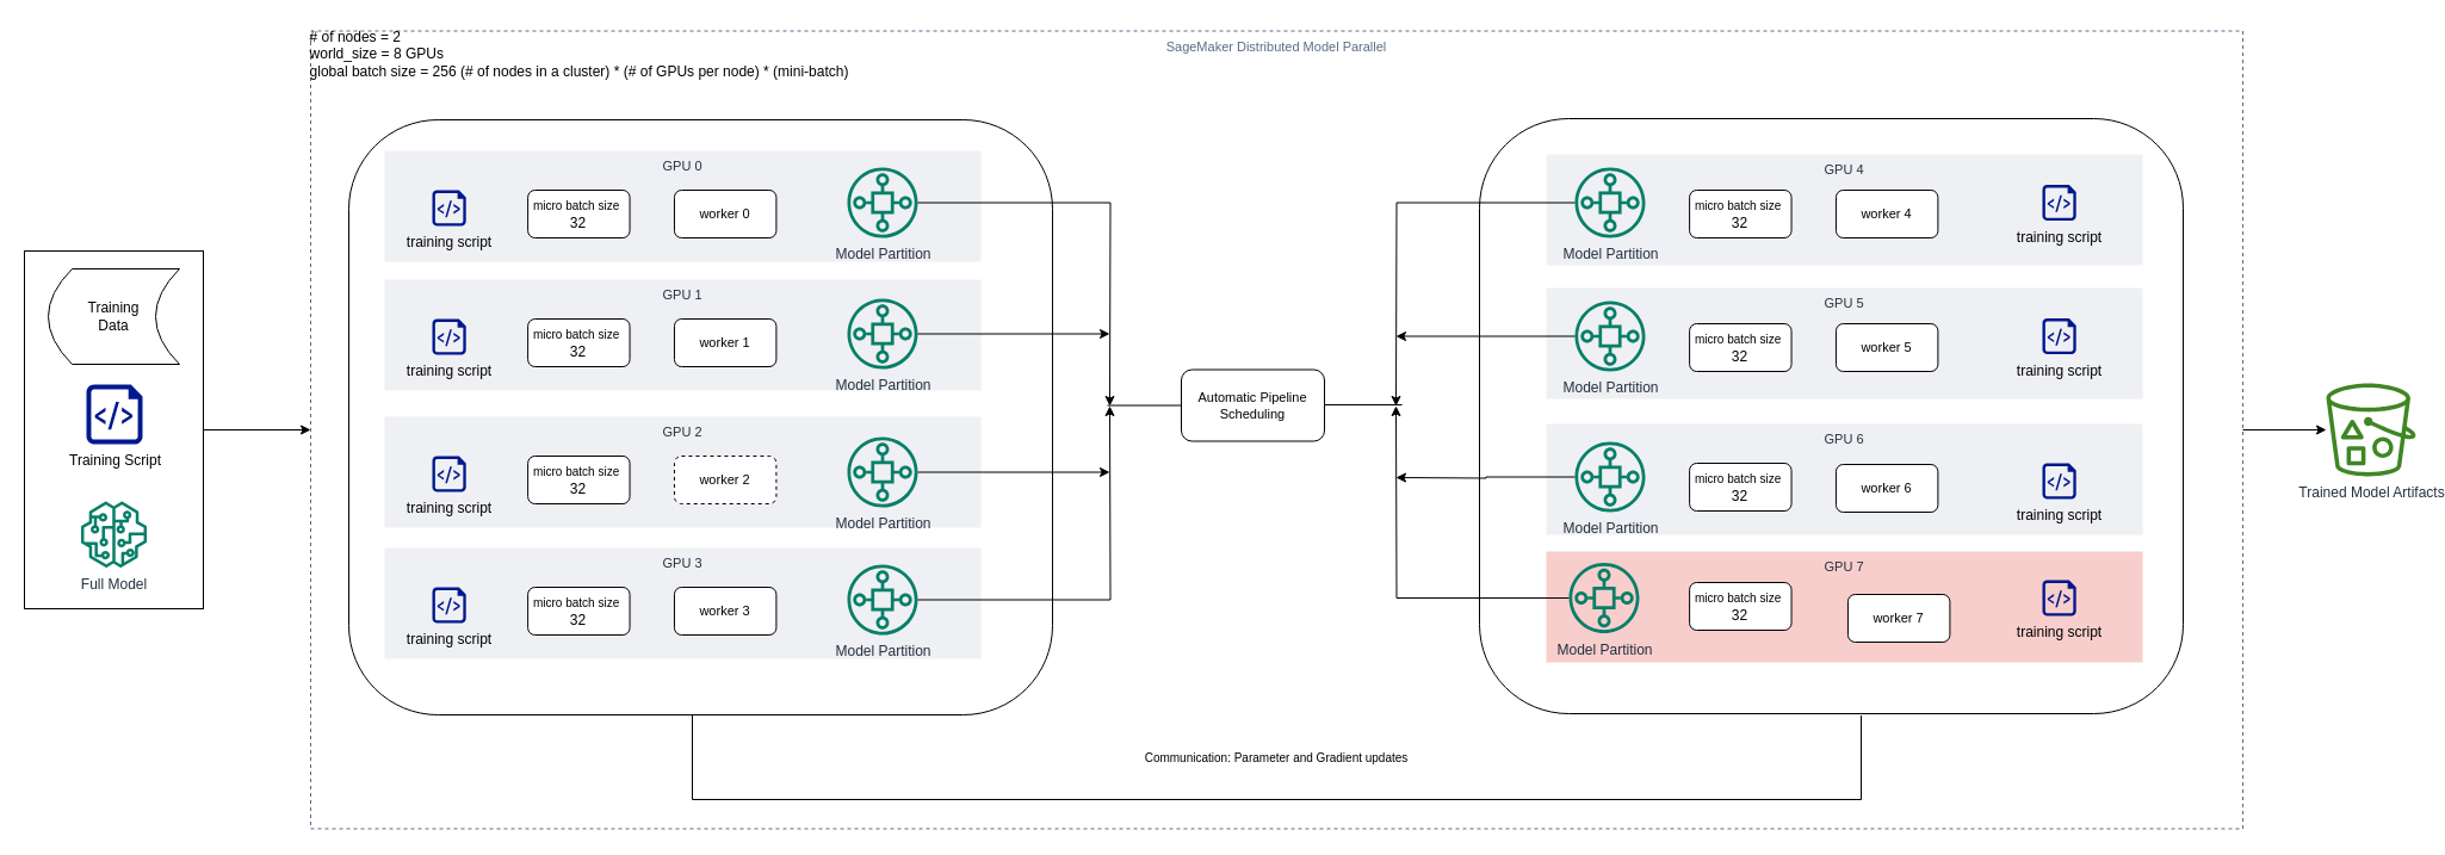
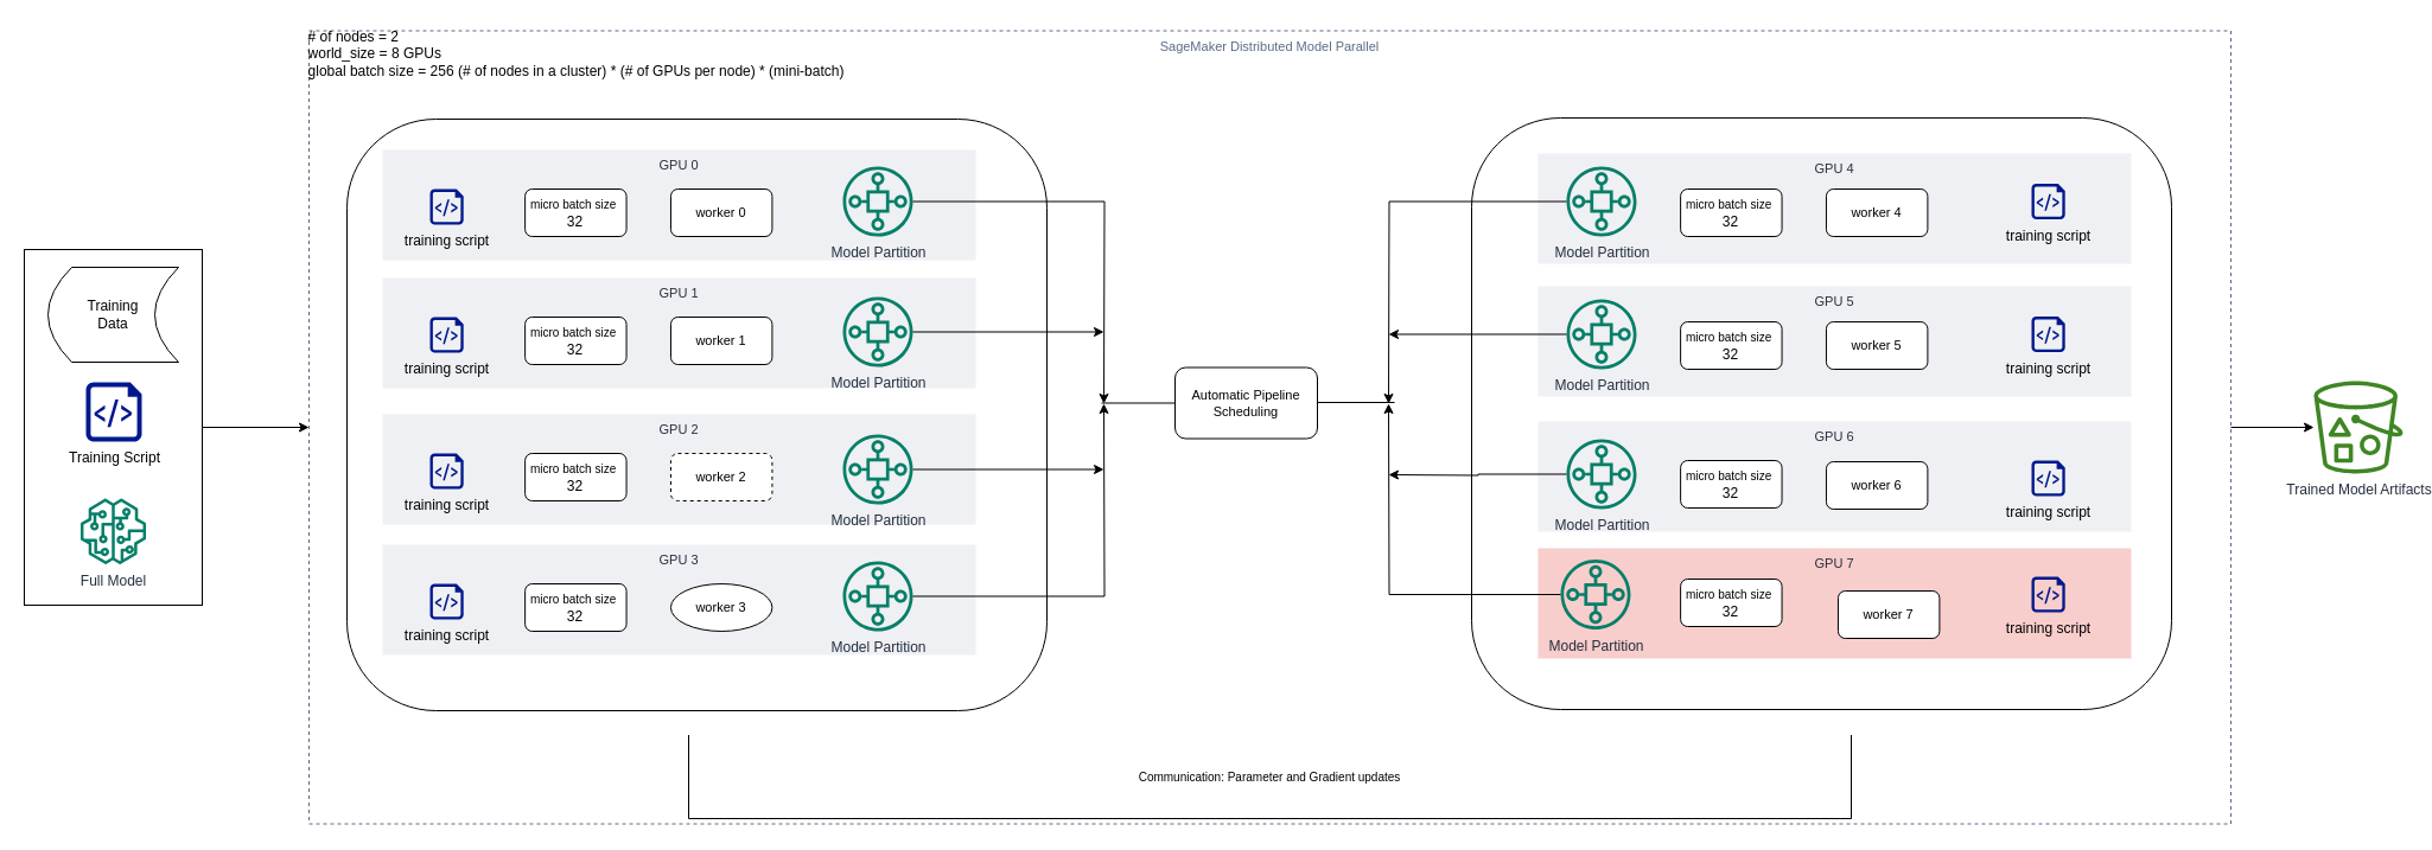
  <mxCell id="0" />
  <mxCell id="1" parent="0" />
  <mxCell id="2" value="" style="edgeStyle=orthogonalEdgeStyle;rounded=0;orthogonalLoop=1;jettySize=auto;html=1;fontSize=10;" edge="1" parent="1" source="3" target="4"><mxGeometry relative="1" as="geometry" /></mxCell>
  <mxCell id="3" value="SageMaker Distributed Model Parallel" style="fillColor=none;strokeColor=#5A6C86;dashed=1;verticalAlign=top;fontStyle=0;fontColor=#5A6C86;fontSize=11;" parent="1" vertex="1"><mxGeometry x="260" y="25.5" width="1620" height="669" as="geometry" /></mxCell>
  <mxCell id="4" value="Trained Model Artifacts" style="sketch=0;outlineConnect=0;fontColor=#232F3E;gradientColor=none;fillColor=#3F8624;strokeColor=none;dashed=0;verticalLabelPosition=bottom;verticalAlign=top;align=center;html=1;fontSize=12;fontStyle=0;aspect=fixed;pointerEvents=1;shape=mxgraph.aws4.bucket_with_objects;" parent="1" vertex="1"><mxGeometry x="1950" y="321" width="75" height="78" as="geometry" /></mxCell>
  <mxCell id="5" value="&lt;div style=&quot;text-align: left&quot;&gt;&lt;span&gt;# of nodes = 2&lt;/span&gt;&lt;/div&gt;&lt;div style=&quot;text-align: left&quot;&gt;&lt;span&gt;world_size = 8 GPUs&lt;/span&gt;&lt;/div&gt;&lt;div style=&quot;text-align: left&quot;&gt;&lt;span&gt;global batch size = 256 (# of nodes in a cluster) * (# of GPUs per node) * (mini-batch)&lt;/span&gt;&lt;/div&gt;" style="text;html=1;align=center;verticalAlign=middle;resizable=0;points=[];autosize=1;strokeColor=none;fillColor=none;" parent="1" vertex="1"><mxGeometry x="250" y="20" width="470" height="50" as="geometry" /></mxCell>
  <mxCell id="6" value="" style="group" parent="1" vertex="1" connectable="0"><mxGeometry x="292" y="100" width="648" height="499" as="geometry" /></mxCell>
  <mxCell id="7" value="" style="rounded=1;whiteSpace=wrap;html=1;" parent="6" vertex="1"><mxGeometry width="590" height="499" as="geometry" /></mxCell>
  <mxCell id="8" value="" style="group" parent="6" vertex="1" connectable="0"><mxGeometry x="30" y="249" width="510" height="108" as="geometry" /></mxCell>
  <mxCell id="9" value="GPU 2" style="fillColor=#EFF0F3;strokeColor=none;dashed=0;verticalAlign=top;fontStyle=0;fontColor=#232F3D;fontSize=11;" parent="8" vertex="1"><mxGeometry width="500" height="93" as="geometry" /></mxCell>
  <mxCell id="10" value="" style="group" parent="8" vertex="1" connectable="0"><mxGeometry x="40" y="33" width="470" height="75" as="geometry" /></mxCell>
  <mxCell id="11" value="training script" style="sketch=0;aspect=fixed;pointerEvents=1;shadow=0;dashed=0;html=1;strokeColor=none;labelPosition=center;verticalLabelPosition=bottom;verticalAlign=top;align=center;fillColor=#00188D;shape=mxgraph.azure.script_file" parent="10" vertex="1"><mxGeometry width="28.2" height="30" as="geometry" /></mxCell>
  <mxCell id="12" value="&lt;font style=&quot;font-size: 10px&quot;&gt;micro batch size&amp;nbsp;&lt;br&gt;&lt;/font&gt;32" style="rounded=1;whiteSpace=wrap;html=1;align=center;" parent="10" vertex="1"><mxGeometry x="80.114" width="85.455" height="40" as="geometry" /></mxCell>
  <mxCell id="13" value="&lt;span style=&quot;font-size: 11px&quot;&gt;worker 2&lt;/span&gt;" style="rounded=1;whiteSpace=wrap;html=1;align=center;dashed=1;" parent="10" vertex="1"><mxGeometry x="202.955" width="85.455" height="40" as="geometry" /></mxCell>
  <mxCell id="14" value="Model Partition" style="sketch=0;outlineConnect=0;fontColor=#232F3E;gradientColor=none;fillColor=#067F68;strokeColor=none;dashed=0;verticalLabelPosition=bottom;verticalAlign=top;align=center;html=1;fontSize=12;fontStyle=0;aspect=fixed;pointerEvents=1;shape=mxgraph.aws4.iot_sitewise_asset_model;" vertex="1" parent="8"><mxGeometry x="388" y="17" width="59" height="59" as="geometry" /></mxCell>
  <mxCell id="15" value="" style="group" parent="6" vertex="1" connectable="0"><mxGeometry x="30" y="26" width="510" height="108" as="geometry" /></mxCell>
  <mxCell id="16" value="GPU 0" style="fillColor=#EFF0F3;strokeColor=none;dashed=0;verticalAlign=top;fontStyle=0;fontColor=#232F3D;fontSize=11;" parent="15" vertex="1"><mxGeometry width="500" height="93" as="geometry" /></mxCell>
  <mxCell id="17" value="" style="group" parent="15" vertex="1" connectable="0"><mxGeometry x="40" y="33" width="470" height="75" as="geometry" /></mxCell>
  <mxCell id="18" value="training script" style="sketch=0;aspect=fixed;pointerEvents=1;shadow=0;dashed=0;html=1;strokeColor=none;labelPosition=center;verticalLabelPosition=bottom;verticalAlign=top;align=center;fillColor=#00188D;shape=mxgraph.azure.script_file" parent="17" vertex="1"><mxGeometry width="28.2" height="30" as="geometry" /></mxCell>
  <mxCell id="19" value="&lt;font style=&quot;font-size: 10px&quot;&gt;micro batch size&amp;nbsp;&lt;br&gt;&lt;/font&gt;32" style="rounded=1;whiteSpace=wrap;html=1;align=center;" parent="17" vertex="1"><mxGeometry x="80.114" width="85.455" height="40" as="geometry" /></mxCell>
  <mxCell id="20" value="&lt;span style=&quot;font-size: 11px&quot;&gt;worker 0&lt;/span&gt;" style="rounded=1;whiteSpace=wrap;html=1;align=center;" parent="17" vertex="1"><mxGeometry x="202.955" width="85.455" height="40" as="geometry" /></mxCell>
  <mxCell id="21" value="Model Partition" style="sketch=0;outlineConnect=0;fontColor=#232F3E;gradientColor=none;fillColor=#067F68;strokeColor=none;dashed=0;verticalLabelPosition=bottom;verticalAlign=top;align=center;html=1;fontSize=12;fontStyle=0;aspect=fixed;pointerEvents=1;shape=mxgraph.aws4.iot_sitewise_asset_model;" vertex="1" parent="15"><mxGeometry x="388" y="14" width="59" height="59" as="geometry" /></mxCell>
  <mxCell id="22" value="" style="group" parent="6" vertex="1" connectable="0"><mxGeometry x="30" y="359" width="510" height="108" as="geometry" /></mxCell>
  <mxCell id="23" value="GPU 3" style="fillColor=#EFF0F3;strokeColor=none;dashed=0;verticalAlign=top;fontStyle=0;fontColor=#232F3D;fontSize=11;" parent="22" vertex="1"><mxGeometry width="500" height="93" as="geometry" /></mxCell>
  <mxCell id="24" value="" style="group" parent="22" vertex="1" connectable="0"><mxGeometry x="40" y="33" width="470" height="75" as="geometry" /></mxCell>
  <mxCell id="25" value="training script" style="sketch=0;aspect=fixed;pointerEvents=1;shadow=0;dashed=0;html=1;strokeColor=none;labelPosition=center;verticalLabelPosition=bottom;verticalAlign=top;align=center;fillColor=#00188D;shape=mxgraph.azure.script_file" parent="24" vertex="1"><mxGeometry width="28.2" height="30" as="geometry" /></mxCell>
  <mxCell id="26" value="&lt;font style=&quot;font-size: 10px&quot;&gt;micro batch size&amp;nbsp;&lt;br&gt;&lt;/font&gt;32" style="rounded=1;whiteSpace=wrap;html=1;align=center;" parent="24" vertex="1"><mxGeometry x="80.114" width="85.455" height="40" as="geometry" /></mxCell>
- <mxCell id="27" value="&lt;span style=&quot;font-size: 11px&quot;&gt;worker 3&lt;/span&gt;" style="rounded=1;whiteSpace=wrap;html=1;align=center;" parent="24" vertex="1"><mxGeometry x="202.955" width="85.455" height="40" as="geometry" /></mxCell>
+ <mxCell id="27" value="&lt;span style=&quot;font-size: 11px&quot;&gt;worker 3&lt;/span&gt;" style="ellipse;whiteSpace=wrap;html=1;align=center;" parent="24" vertex="1"><mxGeometry x="202.955" width="85.455" height="40" as="geometry" /></mxCell>
  <mxCell id="28" value="Model Partition" style="sketch=0;outlineConnect=0;fontColor=#232F3E;gradientColor=none;fillColor=#067F68;strokeColor=none;dashed=0;verticalLabelPosition=bottom;verticalAlign=top;align=center;html=1;fontSize=12;fontStyle=0;aspect=fixed;pointerEvents=1;shape=mxgraph.aws4.iot_sitewise_asset_model;" vertex="1" parent="24"><mxGeometry x="348" y="-19" width="59" height="59" as="geometry" /></mxCell>
  <mxCell id="29" value="" style="group" parent="6" vertex="1" connectable="0"><mxGeometry x="30" y="134" width="510" height="108" as="geometry" /></mxCell>
  <mxCell id="30" value="GPU 1" style="fillColor=#EFF0F3;strokeColor=none;dashed=0;verticalAlign=top;fontStyle=0;fontColor=#232F3D;fontSize=11;" parent="29" vertex="1"><mxGeometry width="500" height="93" as="geometry" /></mxCell>
  <mxCell id="31" value="" style="group" parent="29" vertex="1" connectable="0"><mxGeometry x="40" y="33" width="470" height="75" as="geometry" /></mxCell>
  <mxCell id="32" value="training script" style="sketch=0;aspect=fixed;pointerEvents=1;shadow=0;dashed=0;html=1;strokeColor=none;labelPosition=center;verticalLabelPosition=bottom;verticalAlign=top;align=center;fillColor=#00188D;shape=mxgraph.azure.script_file" parent="31" vertex="1"><mxGeometry width="28.2" height="30" as="geometry" /></mxCell>
  <mxCell id="33" value="&lt;font style=&quot;font-size: 10px&quot;&gt;micro batch size&amp;nbsp;&lt;br&gt;&lt;/font&gt;32" style="rounded=1;whiteSpace=wrap;html=1;align=center;" parent="31" vertex="1"><mxGeometry x="80.114" width="85.455" height="40" as="geometry" /></mxCell>
  <mxCell id="34" value="&lt;span style=&quot;font-size: 11px&quot;&gt;worker 1&lt;/span&gt;" style="rounded=1;whiteSpace=wrap;html=1;align=center;" parent="31" vertex="1"><mxGeometry x="202.955" width="85.455" height="40" as="geometry" /></mxCell>
  <mxCell id="35" value="Model Partition" style="sketch=0;outlineConnect=0;fontColor=#232F3E;gradientColor=none;fillColor=#067F68;strokeColor=none;dashed=0;verticalLabelPosition=bottom;verticalAlign=top;align=center;html=1;fontSize=12;fontStyle=0;aspect=fixed;pointerEvents=1;shape=mxgraph.aws4.iot_sitewise_asset_model;" vertex="1" parent="29"><mxGeometry x="388" y="16" width="59" height="59" as="geometry" /></mxCell>
  <mxCell id="36" value="" style="group" parent="1" vertex="1" connectable="0"><mxGeometry x="1240" y="90" width="648" height="499" as="geometry" /></mxCell>
  <mxCell id="37" value="" style="rounded=1;whiteSpace=wrap;html=1;" parent="36" vertex="1"><mxGeometry y="9" width="590" height="499" as="geometry" /></mxCell>
  <mxCell id="38" value="" style="group" parent="36" vertex="1" connectable="0"><mxGeometry x="56" y="36" width="510" height="108" as="geometry" /></mxCell>
  <mxCell id="39" value="GPU 4" style="fillColor=#EFF0F3;strokeColor=none;dashed=0;verticalAlign=top;fontStyle=0;fontColor=#232F3D;fontSize=11;" parent="38" vertex="1"><mxGeometry y="3" width="500" height="93" as="geometry" /></mxCell>
  <mxCell id="40" value="" style="group" parent="38" vertex="1" connectable="0"><mxGeometry x="40" y="33" width="470" height="75" as="geometry" /></mxCell>
  <mxCell id="41" value="training script" style="sketch=0;aspect=fixed;pointerEvents=1;shadow=0;dashed=0;html=1;strokeColor=none;labelPosition=center;verticalLabelPosition=bottom;verticalAlign=top;align=center;fillColor=#00188D;shape=mxgraph.azure.script_file" parent="40" vertex="1"><mxGeometry x="376" y="-4.5" width="28.2" height="30" as="geometry" /></mxCell>
  <mxCell id="42" value="&lt;font style=&quot;font-size: 10px&quot;&gt;micro batch size&amp;nbsp;&lt;br&gt;&lt;/font&gt;32" style="rounded=1;whiteSpace=wrap;html=1;align=center;" parent="40" vertex="1"><mxGeometry x="80.114" width="85.455" height="40" as="geometry" /></mxCell>
  <mxCell id="43" value="&lt;span style=&quot;font-size: 11px&quot;&gt;worker 4&lt;/span&gt;" style="rounded=1;whiteSpace=wrap;html=1;align=center;" parent="40" vertex="1"><mxGeometry x="202.955" width="85.455" height="40" as="geometry" /></mxCell>
  <mxCell id="44" value="Model Partition" style="sketch=0;outlineConnect=0;fontColor=#232F3E;gradientColor=none;fillColor=#067F68;strokeColor=none;dashed=0;verticalLabelPosition=bottom;verticalAlign=top;align=center;html=1;fontSize=12;fontStyle=0;aspect=fixed;pointerEvents=1;shape=mxgraph.aws4.iot_sitewise_asset_model;" vertex="1" parent="40"><mxGeometry x="-16" y="-19" width="59" height="59" as="geometry" /></mxCell>
  <mxCell id="45" value="" style="group" parent="36" vertex="1" connectable="0"><mxGeometry x="56" y="365" width="510" height="108" as="geometry" /></mxCell>
  <mxCell id="46" value="GPU 7" style="fillColor=#f8cecc;strokeColor=none;dashed=0;verticalAlign=top;fontStyle=0;fontColor=#232F3D;fontSize=11;" parent="45" vertex="1"><mxGeometry y="7" width="500" height="93" as="geometry" /></mxCell>
  <mxCell id="47" value="" style="group" parent="45" vertex="1" connectable="0"><mxGeometry x="40" y="33" width="470" height="75" as="geometry" /></mxCell>
  <mxCell id="48" value="&lt;font style=&quot;font-size: 10px&quot;&gt;micro batch size&amp;nbsp;&lt;br&gt;&lt;/font&gt;32" style="rounded=1;whiteSpace=wrap;html=1;align=center;" parent="47" vertex="1"><mxGeometry x="80.114" width="85.455" height="40" as="geometry" /></mxCell>
  <mxCell id="49" value="&lt;span style=&quot;font-size: 11px&quot;&gt;worker 7&lt;/span&gt;" style="rounded=1;whiteSpace=wrap;html=1;align=center;" parent="47" vertex="1"><mxGeometry x="212.955" y="10" width="85.455" height="40" as="geometry" /></mxCell>
  <mxCell id="50" value="Model Partition" style="sketch=0;outlineConnect=0;fontColor=#232F3E;gradientColor=none;fillColor=#067F68;strokeColor=none;dashed=0;verticalLabelPosition=bottom;verticalAlign=top;align=center;html=1;fontSize=12;fontStyle=0;aspect=fixed;pointerEvents=1;shape=mxgraph.aws4.iot_sitewise_asset_model;" vertex="1" parent="47"><mxGeometry x="-21" y="-16.5" width="59" height="59" as="geometry" /></mxCell>
  <mxCell id="51" value="training script" style="sketch=0;aspect=fixed;pointerEvents=1;shadow=0;dashed=0;html=1;strokeColor=none;labelPosition=center;verticalLabelPosition=bottom;verticalAlign=top;align=center;fillColor=#00188D;shape=mxgraph.azure.script_file" parent="45" vertex="1"><mxGeometry x="416" y="31" width="28.2" height="30" as="geometry" /></mxCell>
  <mxCell id="52" value="" style="group" parent="36" vertex="1" connectable="0"><mxGeometry x="56" y="271" width="510" height="108" as="geometry" /></mxCell>
  <mxCell id="53" value="GPU 6" style="fillColor=#EFF0F3;strokeColor=none;dashed=0;verticalAlign=top;fontStyle=0;fontColor=#232F3D;fontSize=11;" parent="52" vertex="1"><mxGeometry y="-6" width="500" height="93" as="geometry" /></mxCell>
  <mxCell id="54" value="" style="group" parent="52" vertex="1" connectable="0"><mxGeometry x="40" y="33" width="470" height="75" as="geometry" /></mxCell>
  <mxCell id="55" value="&lt;font&gt;&lt;font style=&quot;font-size: 10px&quot;&gt;micro batch size&amp;nbsp;&lt;/font&gt;&lt;br&gt;&lt;/font&gt;32" style="rounded=1;whiteSpace=wrap;html=1;align=center;" parent="54" vertex="1"><mxGeometry x="80.114" y="-6" width="85.455" height="40" as="geometry" /></mxCell>
  <mxCell id="56" value="&lt;span style=&quot;font-size: 11px&quot;&gt;worker 6&lt;/span&gt;" style="rounded=1;whiteSpace=wrap;html=1;align=center;" parent="54" vertex="1"><mxGeometry x="202.955" y="-5" width="85.455" height="40" as="geometry" /></mxCell>
  <mxCell id="57" value="Model Partition" style="sketch=0;outlineConnect=0;fontColor=#232F3E;gradientColor=none;fillColor=#067F68;strokeColor=none;dashed=0;verticalLabelPosition=bottom;verticalAlign=top;align=center;html=1;fontSize=12;fontStyle=0;aspect=fixed;pointerEvents=1;shape=mxgraph.aws4.iot_sitewise_asset_model;" vertex="1" parent="54"><mxGeometry x="-16" y="-24" width="59" height="59" as="geometry" /></mxCell>
  <mxCell id="58" value="training script" style="sketch=0;aspect=fixed;pointerEvents=1;shadow=0;dashed=0;html=1;strokeColor=none;labelPosition=center;verticalLabelPosition=bottom;verticalAlign=top;align=center;fillColor=#00188D;shape=mxgraph.azure.script_file" parent="52" vertex="1"><mxGeometry x="416" y="27" width="28.2" height="30" as="geometry" /></mxCell>
  <mxCell id="59" value="" style="group" parent="36" vertex="1" connectable="0"><mxGeometry x="56" y="148" width="510" height="108" as="geometry" /></mxCell>
  <mxCell id="60" value="GPU 5" style="fillColor=#EFF0F3;strokeColor=none;dashed=0;verticalAlign=top;fontStyle=0;fontColor=#232F3D;fontSize=11;" parent="59" vertex="1"><mxGeometry y="3" width="500" height="93" as="geometry" /></mxCell>
  <mxCell id="61" value="" style="group" parent="59" vertex="1" connectable="0"><mxGeometry x="40" y="33" width="470" height="75" as="geometry" /></mxCell>
  <mxCell id="62" value="&lt;font style=&quot;font-size: 10px&quot;&gt;micro batch size&amp;nbsp;&lt;br&gt;&lt;/font&gt;32" style="rounded=1;whiteSpace=wrap;html=1;align=center;" parent="61" vertex="1"><mxGeometry x="80.114" width="85.455" height="40" as="geometry" /></mxCell>
  <mxCell id="63" value="&lt;span style=&quot;font-size: 11px&quot;&gt;worker 5&lt;/span&gt;" style="rounded=1;whiteSpace=wrap;html=1;align=center;" parent="61" vertex="1"><mxGeometry x="202.955" width="85.455" height="40" as="geometry" /></mxCell>
  <mxCell id="64" value="Model Partition" style="sketch=0;outlineConnect=0;fontColor=#232F3E;gradientColor=none;fillColor=#067F68;strokeColor=none;dashed=0;verticalLabelPosition=bottom;verticalAlign=top;align=center;html=1;fontSize=12;fontStyle=0;aspect=fixed;pointerEvents=1;shape=mxgraph.aws4.iot_sitewise_asset_model;" vertex="1" parent="61"><mxGeometry x="-16" y="-19" width="59" height="59" as="geometry" /></mxCell>
  <mxCell id="65" value="training script" style="sketch=0;aspect=fixed;pointerEvents=1;shadow=0;dashed=0;html=1;strokeColor=none;labelPosition=center;verticalLabelPosition=bottom;verticalAlign=top;align=center;fillColor=#00188D;shape=mxgraph.azure.script_file" parent="61" vertex="1"><mxGeometry x="376" y="-4.5" width="28.2" height="30" as="geometry" /></mxCell>
  <mxCell id="66" value="Automatic Pipeline Scheduling" style="rounded=1;whiteSpace=wrap;html=1;fontSize=11;" parent="1" vertex="1"><mxGeometry x="990" y="309.5" width="120" height="60" as="geometry" /></mxCell>
  <mxCell id="67" value="" style="endArrow=none;html=1;rounded=0;fontSize=11;exitX=1;exitY=0.5;exitDx=0;exitDy=0;exitPerimeter=0;entryX=0;entryY=0.5;entryDx=0;entryDy=0;" parent="1" target="66" edge="1"><mxGeometry width="50" height="50" relative="1" as="geometry"><mxPoint x="928" y="339.5" as="sourcePoint" /><mxPoint x="1150" y="300" as="targetPoint" /></mxGeometry></mxCell>
  <mxCell id="68" value="" style="endArrow=none;html=1;rounded=0;fontSize=11;entryX=0;entryY=0.5;entryDx=0;entryDy=0;" parent="1" edge="1"><mxGeometry width="50" height="50" relative="1" as="geometry"><mxPoint x="1110" y="339" as="sourcePoint" /><mxPoint x="1175" y="339" as="targetPoint" /></mxGeometry></mxCell>
  <mxCell id="69" style="edgeStyle=orthogonalEdgeStyle;rounded=0;orthogonalLoop=1;jettySize=auto;html=1;entryX=0;entryY=0.5;entryDx=0;entryDy=0;fontSize=10;" edge="1" parent="1" source="70" target="3"><mxGeometry relative="1" as="geometry" /></mxCell>
  <mxCell id="70" value="" style="rounded=0;whiteSpace=wrap;html=1;" vertex="1" parent="1"><mxGeometry x="20" y="210" width="150" height="300" as="geometry" /></mxCell>
  <mxCell id="71" value="Training &lt;br&gt;Data" style="shape=dataStorage;whiteSpace=wrap;html=1;fixedSize=1;" parent="1" vertex="1"><mxGeometry y="225" width="110" height="80" as="geometry" x="40" /></mxCell>
  <mxCell id="72" value="Training Script" style="sketch=0;aspect=fixed;pointerEvents=1;shadow=0;dashed=0;html=1;strokeColor=none;labelPosition=center;verticalLabelPosition=bottom;verticalAlign=top;align=center;fillColor=#00188D;shape=mxgraph.azure.script_file" vertex="1" parent="1"><mxGeometry x="72" y="322" width="47" height="50" as="geometry" /></mxCell>
  <mxCell id="73" value="Full Model" style="sketch=0;outlineConnect=0;fontColor=#232F3E;gradientColor=none;fillColor=#067F68;strokeColor=none;dashed=0;verticalLabelPosition=bottom;verticalAlign=top;align=center;html=1;fontSize=12;fontStyle=0;aspect=fixed;pointerEvents=1;shape=mxgraph.aws4.sagemaker_model;" vertex="1" parent="1"><mxGeometry x="67.25" y="420" width="55.5" height="55.5" as="geometry" /></mxCell>
- <mxCell id="74" value="Communication: Parameter and Gradient updates" style="shape=partialRectangle;whiteSpace=wrap;html=1;bottom=1;right=1;left=1;top=0;fillColor=none;routingCenterX=-0.5;fontSize=10;" vertex="1" parent="1"><mxGeometry x="580" y="600" width="980" height="70" as="geometry" /></mxCell>
+ <mxCell id="74" value="Communication: Parameter and Gradient updates" style="shape=partialRectangle;whiteSpace=wrap;html=1;bottom=1;right=1;left=1;top=0;fillColor=none;routingCenterX=-0.5;fontSize=10;" vertex="1" parent="1"><mxGeometry x="580" y="620" width="980" height="70" as="geometry" /></mxCell>
  <mxCell id="75" style="edgeStyle=orthogonalEdgeStyle;rounded=0;orthogonalLoop=1;jettySize=auto;html=1;fontSize=10;" edge="1" parent="1" source="21"><mxGeometry relative="1" as="geometry"><mxPoint x="930" y="340" as="targetPoint" /></mxGeometry></mxCell>
  <mxCell id="76" style="edgeStyle=orthogonalEdgeStyle;rounded=0;orthogonalLoop=1;jettySize=auto;html=1;fontSize=10;" edge="1" parent="1" source="35"><mxGeometry relative="1" as="geometry"><mxPoint x="930" y="279.5" as="targetPoint" /></mxGeometry></mxCell>
  <mxCell id="77" style="edgeStyle=orthogonalEdgeStyle;rounded=0;orthogonalLoop=1;jettySize=auto;html=1;fontSize=10;" edge="1" parent="1" source="28"><mxGeometry relative="1" as="geometry"><mxPoint x="930" y="340" as="targetPoint" /></mxGeometry></mxCell>
  <mxCell id="78" style="edgeStyle=orthogonalEdgeStyle;rounded=0;orthogonalLoop=1;jettySize=auto;html=1;fontSize=10;" edge="1" parent="1" source="14"><mxGeometry relative="1" as="geometry"><mxPoint x="930" y="395.5" as="targetPoint" /></mxGeometry></mxCell>
  <mxCell id="79" style="edgeStyle=orthogonalEdgeStyle;rounded=0;orthogonalLoop=1;jettySize=auto;html=1;fontSize=10;" edge="1" parent="1" source="44"><mxGeometry relative="1" as="geometry"><mxPoint x="1170" y="340" as="targetPoint" /></mxGeometry></mxCell>
  <mxCell id="80" style="edgeStyle=orthogonalEdgeStyle;rounded=0;orthogonalLoop=1;jettySize=auto;html=1;fontSize=10;" edge="1" parent="1" source="50"><mxGeometry relative="1" as="geometry"><mxPoint x="1170" y="340" as="targetPoint" /></mxGeometry></mxCell>
  <mxCell id="81" style="edgeStyle=orthogonalEdgeStyle;rounded=0;orthogonalLoop=1;jettySize=auto;html=1;fontSize=10;" edge="1" parent="1" source="64"><mxGeometry relative="1" as="geometry"><mxPoint x="1170" y="281.5" as="targetPoint" /></mxGeometry></mxCell>
  <mxCell id="82" style="edgeStyle=orthogonalEdgeStyle;rounded=0;orthogonalLoop=1;jettySize=auto;html=1;fontSize=10;" edge="1" parent="1" source="57"><mxGeometry relative="1" as="geometry"><mxPoint x="1170" y="400" as="targetPoint" /></mxGeometry></mxCell>
